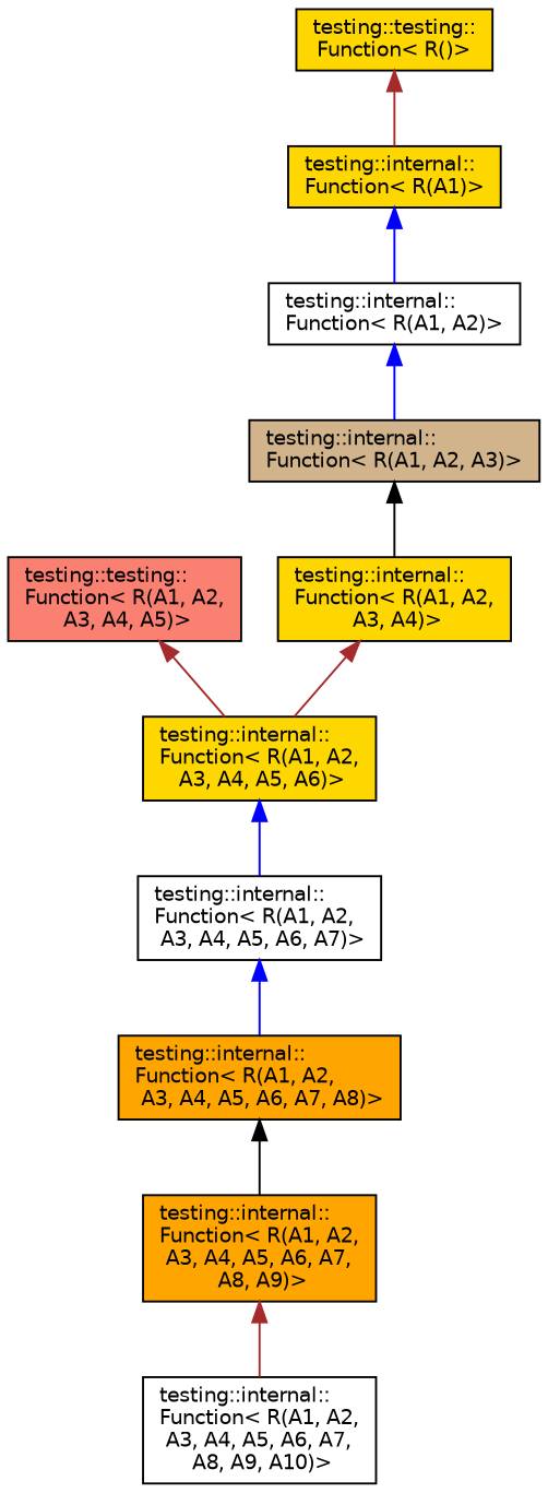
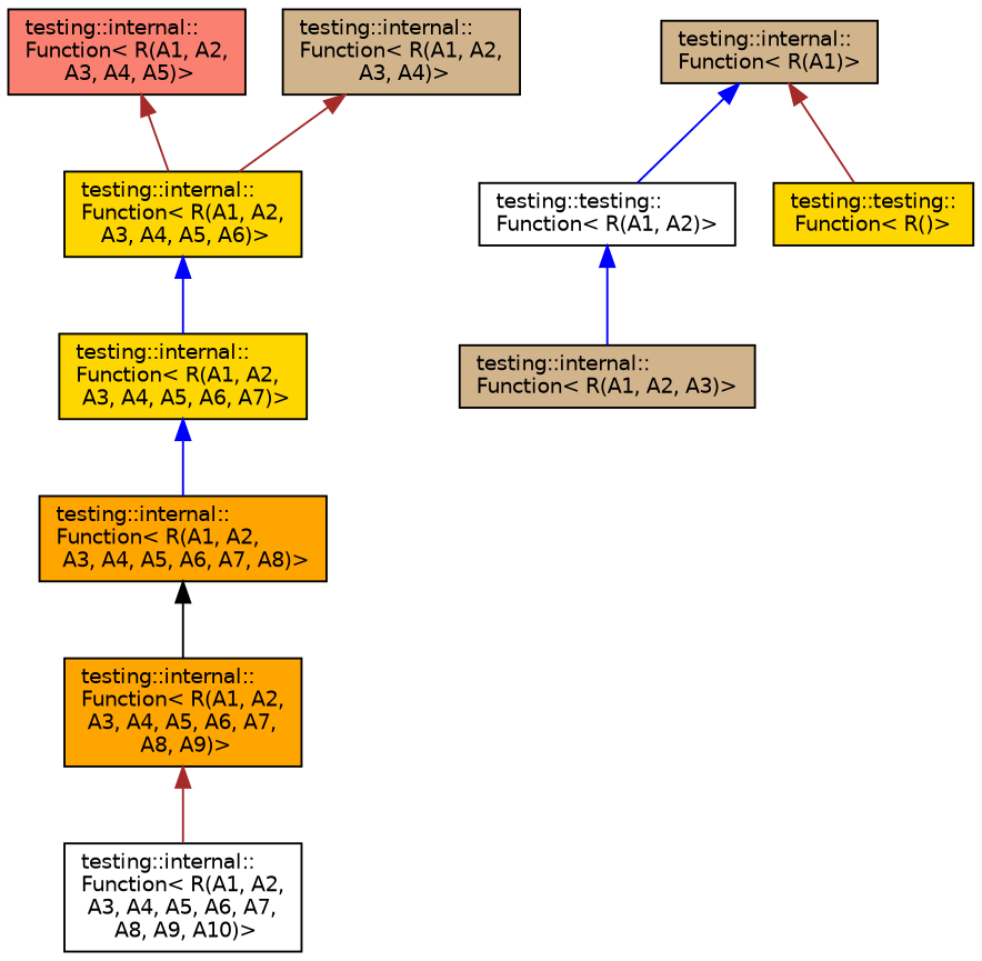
  digraph {
    node [color=black fillcolor=gold fontname=Helvetica fontsize=10 shape=record style=filled]
    edge [color=brown dir=back fontname=Helvetica fontsize=10 labelfontname=Helvetica labelfontsize=10 style=solid]
    n1 [fillcolor=white fontcolor=black height=0.2 label="testing::internal::\lFunction\< R(A1, A2,\l A3, A4, A5, A6, A7,\l A8, A9, A10)\>" width=0.4]
    n2 [fillcolor=orange height=0.2 label="testing::internal::\lFunction\< R(A1, A2,\l A3, A4, A5, A6, A7,\l A8, A9)\>" width=0.4]
    n3 [fillcolor=orange height=0.2 label="testing::internal::\lFunction\< R(A1, A2,\l A3, A4, A5, A6, A7, A8)\>" width=0.4]
-   n4 [fillcolor=white height=0.2 label="testing::internal::\lFunction\< R(A1, A2,\l A3, A4, A5, A6, A7)\>" width=0.4]
+   n4 [height=0.2 label="testing::internal::\lFunction\< R(A1, A2,\l A3, A4, A5, A6, A7)\>" width=0.4]
    n5 [height=0.2 label="testing::internal::\lFunction\< R(A1, A2,\l A3, A4, A5, A6)\>" width=0.4]
-   n6 [fillcolor=salmon height=0.2 label="testing::testing::\lFunction\< R(A1, A2,\l A3, A4, A5)\>" width=0.4]
-   n7 [height=0.2 label="testing::internal::\lFunction\< R(A1, A2,\l A3, A4)\>" width=0.4]
+   n6 [fillcolor=salmon height=0.2 label="testing::internal::\lFunction\< R(A1, A2,\l A3, A4, A5)\>" width=0.4]
+   n7 [fillcolor=tan height=0.2 label="testing::internal::\lFunction\< R(A1, A2,\l A3, A4)\>" width=0.4]
    n8 [fillcolor=tan height=0.2 label="testing::internal::\lFunction\< R(A1, A2, A3)\>" width=0.4]
-   n9 [fillcolor=white height=0.2 label="testing::internal::\lFunction\< R(A1, A2)\>" width=0.4]
-   n10 [height=0.2 label="testing::internal::\lFunction\< R(A1)\>" width=0.4]
+   n9 [fillcolor=white height=0.2 label="testing::testing::\lFunction\< R(A1, A2)\>" width=0.4]
+   n10 [fillcolor=tan height=0.2 label="testing::internal::\lFunction\< R(A1)\>" width=0.4]
    n11 [height=0.2 label="testing::testing::\lFunction\< R()\>" width=0.4]
    n2 -> n1
    n3 -> n2 [color=black]
    n4 -> n3 [color=blue]
    n5 -> n4 [color=blue]
    n6 -> n5
    n7 -> n5
-   n8 -> n7 [color=black]
    n9 -> n8 [color=blue]
    n10 -> n9 [color=blue]
-   n11 -> n10
+   n10 -> n11
  }
